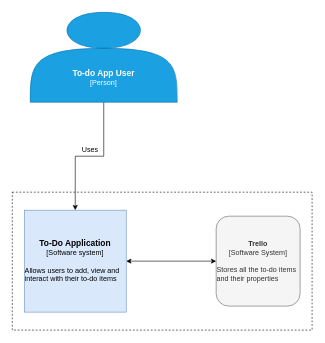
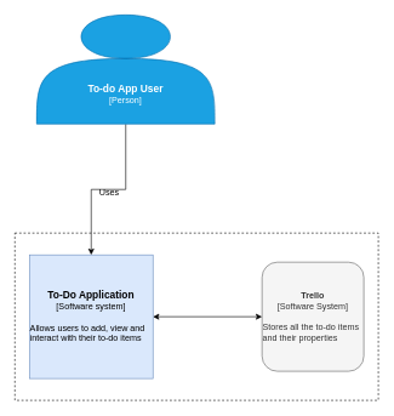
  <mxCell id="0" />
  <mxCell id="1" parent="0" />
  <mxCell id="2" value="" style="rounded=0;whiteSpace=wrap;html=1;dashed=1;" vertex="1" parent="1"><mxGeometry x="20" y="320" width="500" height="230" as="geometry" /></mxCell>
  <mxCell id="3" style="edgeStyle=orthogonalEdgeStyle;rounded=0;orthogonalLoop=1;jettySize=auto;html=1;exitX=0.5;exitY=1;exitDx=0;exitDy=0;entryX=0.5;entryY=0;entryDx=0;entryDy=0;" edge="1" parent="1" source="4" target="6"><mxGeometry relative="1" as="geometry" /></mxCell>
  <mxCell id="4" value="&lt;b style=&quot;font-size: 14px&quot;&gt;&lt;br&gt;&lt;br&gt;&lt;br&gt;&lt;br&gt;To-do App User&lt;/b&gt;&lt;br&gt;[Person]" style="shape=actor;whiteSpace=wrap;html=1;fillColor=#1ba1e2;strokeColor=#006EAF;fontColor=#ffffff;" parent="1" vertex="1"><mxGeometry x="50" y="20" width="245" height="150" as="geometry" /></mxCell>
  <mxCell id="5" style="edgeStyle=orthogonalEdgeStyle;rounded=0;orthogonalLoop=1;jettySize=auto;html=1;exitX=1;exitY=0.5;exitDx=0;exitDy=0;entryX=0;entryY=0.5;entryDx=0;entryDy=0;startArrow=classic;startFill=1;" edge="1" parent="1" source="6" target="7"><mxGeometry relative="1" as="geometry" /></mxCell>
  <mxCell id="6" value="&lt;b&gt;&lt;font style=&quot;font-size: 14px&quot;&gt;To-Do Application&lt;br&gt;&lt;/font&gt;&lt;/b&gt;[Software system]&lt;br&gt;&lt;br&gt;&lt;div style=&quot;text-align: left&quot;&gt;&lt;span&gt;Allows users to add, view and interact with their to-do items&lt;/span&gt;&lt;/div&gt;" style="whiteSpace=wrap;html=1;aspect=fixed;fillColor=#dae8fc;strokeColor=#6c8ebf;" vertex="1" parent="1"><mxGeometry x="40" y="350" width="170" height="170" as="geometry" /></mxCell>
  <mxCell id="7" value="&lt;font&gt;&lt;b style=&quot;font-size: 12px&quot;&gt;Trello&lt;/b&gt;&lt;br&gt;[Software System]&lt;br&gt;&lt;br&gt;&lt;div style=&quot;text-align: left&quot;&gt;Stores all the to-do items and their properties&lt;/div&gt;&lt;/font&gt;" style="rounded=1;whiteSpace=wrap;html=1;fillColor=#f5f5f5;strokeColor=#666666;fontColor=#333333;" vertex="1" parent="1"><mxGeometry x="360" y="360" width="140" height="150" as="geometry" /></mxCell>
- <mxCell id="8" value="Uses" style="text;html=1;strokeColor=none;fillColor=none;align=center;verticalAlign=middle;whiteSpace=wrap;rounded=0;" vertex="1" parent="1"><mxGeometry x="130" y="240" width="40" height="20" as="geometry" /></mxCell>
+ <mxCell id="8" value="Uses" style="text;html=1;strokeColor=none;fillColor=none;align=center;verticalAlign=middle;whiteSpace=wrap;rounded=0;" vertex="1" parent="1"><mxGeometry x="130" y="255" width="40" height="20" as="geometry" /></mxCell>
